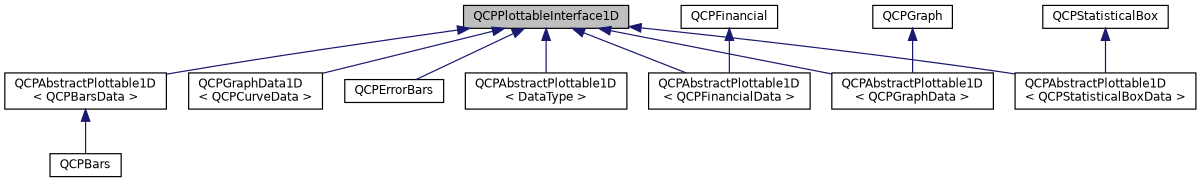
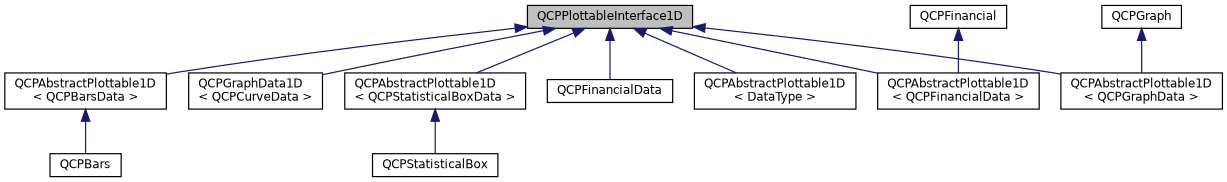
  digraph {
    rankdir=TB
    node [color=black fillcolor=white fontname=Helvetica fontsize=10 shape=record style=filled]
    edge [color=midnightblue dir=back fontname=Helvetica fontsize=10 labelfontname=Helvetica labelfontsize=10 style=solid]
    n1 [fillcolor=grey75 fontcolor=black height=0.2 label=QCPPlottableInterface1D width=0.4]
    n2 [height=0.2 label="QCPAbstractPlottable1D\l\< DataType \>" width=0.4]
    n3 [height=0.2 label="QCPAbstractPlottable1D\l\< QCPBarsData \>" width=0.4]
    n4 [height=0.2 label="QCPGraphData1D\l\< QCPCurveData \>" width=0.4]
    n5 [height=0.2 label="QCPAbstractPlottable1D\l\< QCPFinancialData \>" width=0.4]
    n6 [height=0.2 label="QCPAbstractPlottable1D\l\< QCPGraphData \>" width=0.4]
    n7 [height=0.2 label="QCPAbstractPlottable1D\l\< QCPStatisticalBoxData \>" width=0.4]
-   n8 [height=0.2 label=QCPErrorBars width=0.4]
+   n8 [height=0.2 label=QCPFinancialData width=0.4]
    n9 [height=0.2 label=QCPBars width=0.4]
    n10 [height=0.2 label=QCPStatisticalBox width=0.4]
    n11 [height=0.2 label=QCPFinancial width=0.4]
    n12 [height=0.2 label=QCPGraph width=0.4]
    n1 -> n2
    n1 -> n3
    n1 -> n4
    n1 -> n5
    n1 -> n6
    n1 -> n7
    n1 -> n8
    n3 -> n9
-   n10 -> n7
+   n7 -> n10
    n11 -> n5
    n12 -> n6
  }
